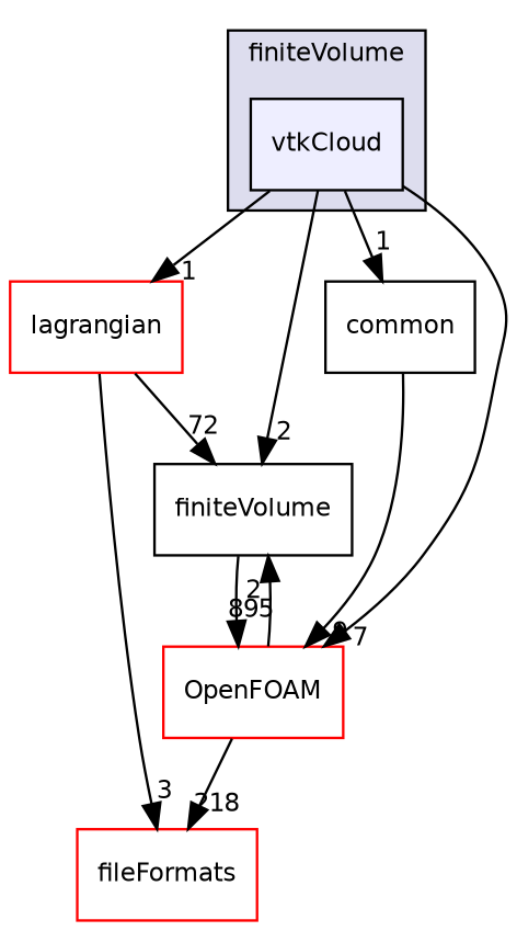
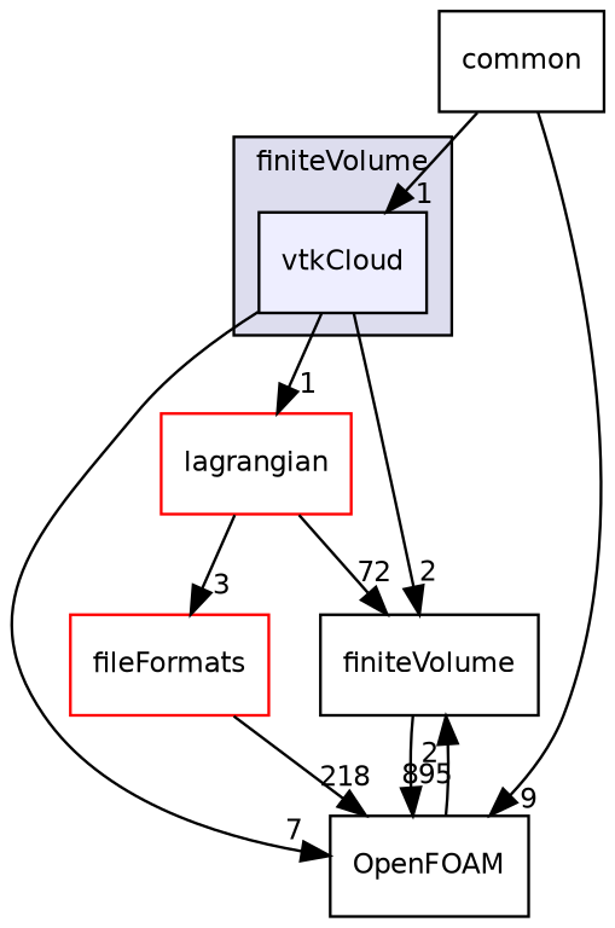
  digraph {
    compound=true
    node [fontname=Helvetica fontsize=10 shape=box color=red]
    edge [headlabel=2 labeldistance=1.5 labelfontname=Helvetica labelfontsize=10]
    n1 [fillcolor="#eeeeff" label=vtkCloud pencolor=black style=filled color=""]
    n2 [color=black label=finiteVolume]
-   n3 [label=OpenFOAM]
+   n3 [color=black label=OpenFOAM]
    n4 [label=common color=""]
    n5 [label=lagrangian]
    n6 [label=fileFormats]
    subgraph cluster_1 {
      bgcolor="#ddddee"
      fontname=Helvetica
      fontsize=10
      label=finiteVolume
      pencolor=black
      n1
    }
    n1 -> n2
    n1 -> n3 [headlabel=7]
-   n1 -> n4 [headlabel=1]
+   n4 -> n1 [headlabel=1]
    n1 -> n5 [headlabel=1]
    n2 -> n3 [headlabel=895]
    n3 -> n2
    n4 -> n3 [headlabel=9]
    n5 -> n2 [headlabel=72]
    n5 -> n6 [headlabel=3]
-   n3 -> n6 [headlabel=218]
+   n6 -> n3 [headlabel=218]
  }
